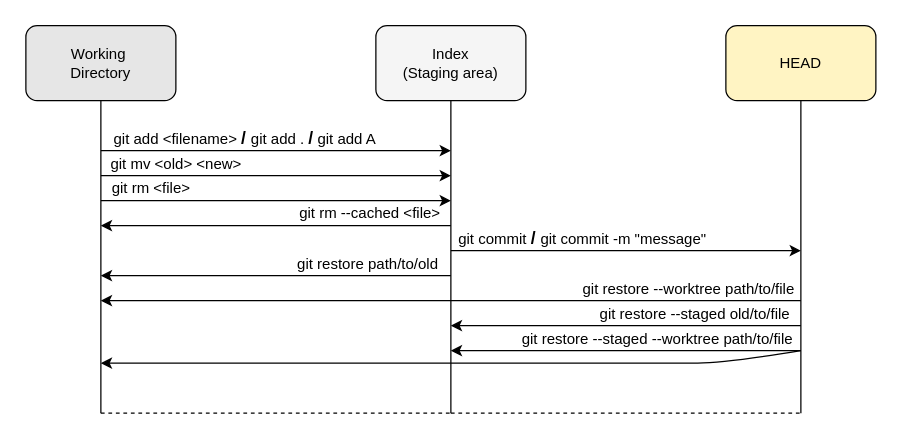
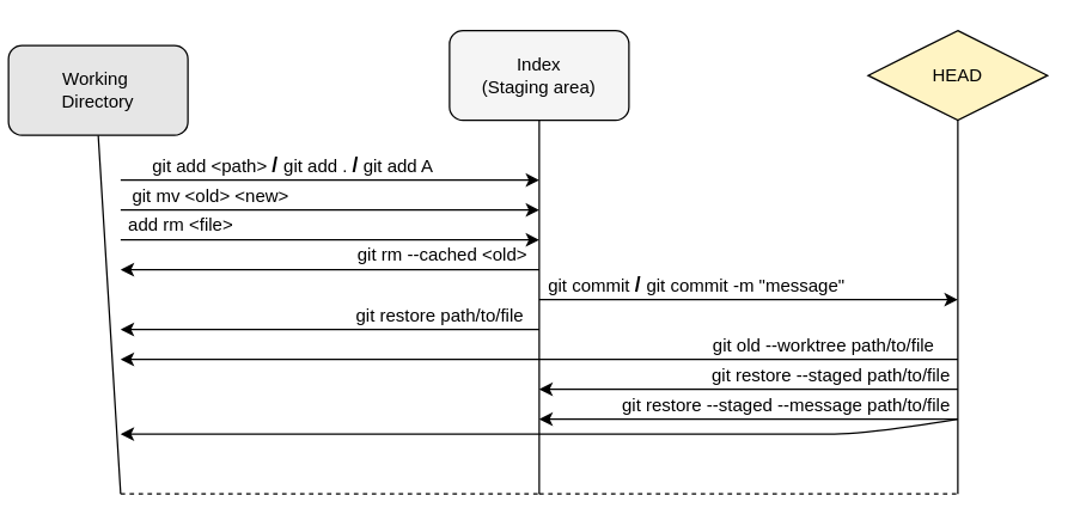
  <mxCell id="0" />
  <mxCell id="1" parent="0" />
  <mxCell id="2" value="Index&lt;br&gt;(Staging area)" style="rounded=1;whiteSpace=wrap;html=1;fillColor=#f5f5f5;" parent="1" vertex="1"><mxGeometry x="300" y="20" width="120" height="60" as="geometry" /></mxCell>
- <mxCell id="3" value="HEAD" style="rounded=1;whiteSpace=wrap;html=1;fillColor=#FFF4C3;" parent="1" vertex="1"><mxGeometry x="580" y="20" width="120" height="60" as="geometry" /></mxCell>
+ <mxCell id="3" value="HEAD" style="rhombus;whiteSpace=wrap;html=1;fillColor=#FFF4C3;" parent="1" vertex="1"><mxGeometry x="580" y="20" width="120" height="60" as="geometry" /></mxCell>
  <mxCell id="4" value="" style="endArrow=none;html=1;rounded=0;entryX=0.5;entryY=1;entryDx=0;entryDy=0;" parent="1" target="26" edge="1"><mxGeometry width="50" height="50" relative="1" as="geometry"><mxPoint x="80" y="330" as="sourcePoint" /><mxPoint x="390" y="240" as="targetPoint" /></mxGeometry></mxCell>
  <mxCell id="5" value="" style="endArrow=none;html=1;rounded=0;entryX=0.5;entryY=1;entryDx=0;entryDy=0;" parent="1" target="2" edge="1"><mxGeometry width="50" height="50" relative="1" as="geometry"><mxPoint x="360" y="330" as="sourcePoint" /><mxPoint x="390" y="240" as="targetPoint" /></mxGeometry></mxCell>
  <mxCell id="6" value="" style="endArrow=none;html=1;rounded=0;entryX=0.5;entryY=1;entryDx=0;entryDy=0;" parent="1" target="3" edge="1"><mxGeometry width="50" height="50" relative="1" as="geometry"><mxPoint x="640" y="330" as="sourcePoint" /><mxPoint x="390" y="240" as="targetPoint" /></mxGeometry></mxCell>
  <mxCell id="7" value="" style="endArrow=classic;html=1;rounded=0;" parent="1" edge="1"><mxGeometry width="50" height="50" relative="1" as="geometry"><mxPoint x="80" y="120" as="sourcePoint" /><mxPoint x="360" y="120" as="targetPoint" /></mxGeometry></mxCell>
  <mxCell id="8" value="" style="endArrow=classic;html=1;rounded=0;" parent="1" edge="1"><mxGeometry width="50" height="50" relative="1" as="geometry"><mxPoint x="360" y="200" as="sourcePoint" /><mxPoint x="640" y="200" as="targetPoint" /></mxGeometry></mxCell>
  <mxCell id="9" value="" style="endArrow=classic;html=1;rounded=0;" parent="1" edge="1"><mxGeometry width="50" height="50" relative="1" as="geometry"><mxPoint x="360" y="220" as="sourcePoint" /><mxPoint x="80" y="220" as="targetPoint" /></mxGeometry></mxCell>
  <mxCell id="10" value="" style="endArrow=classic;html=1;rounded=0;" parent="1" edge="1"><mxGeometry width="50" height="50" relative="1" as="geometry"><mxPoint x="640" y="240" as="sourcePoint" /><mxPoint x="80" y="240" as="targetPoint" /></mxGeometry></mxCell>
  <mxCell id="11" value="" style="endArrow=classic;html=1;rounded=0;" parent="1" edge="1"><mxGeometry width="50" height="50" relative="1" as="geometry"><mxPoint x="640" y="260" as="sourcePoint" /><mxPoint x="360" y="260" as="targetPoint" /></mxGeometry></mxCell>
  <mxCell id="12" value="" style="endArrow=classic;html=1;rounded=0;" parent="1" edge="1"><mxGeometry width="50" height="50" relative="1" as="geometry"><mxPoint x="640" y="280" as="sourcePoint" /><mxPoint x="360" y="280" as="targetPoint" /></mxGeometry></mxCell>
  <mxCell id="13" value="" style="curved=1;endArrow=classic;html=1;rounded=0;" parent="1" edge="1"><mxGeometry width="50" height="50" relative="1" as="geometry"><mxPoint x="640" y="280" as="sourcePoint" /><mxPoint x="80" y="290" as="targetPoint" /><Array as="points"><mxPoint x="580" y="290" /><mxPoint x="535" y="290" /><mxPoint x="485" y="290" /></Array></mxGeometry></mxCell>
  <mxCell id="14" value="" style="endArrow=classic;html=1;rounded=0;" parent="1" edge="1"><mxGeometry width="50" height="50" relative="1" as="geometry"><mxPoint x="360" y="180" as="sourcePoint" /><mxPoint x="80" y="180" as="targetPoint" /></mxGeometry></mxCell>
- <mxCell id="15" value="git rm --cached &amp;lt;file&amp;gt;" style="text;html=1;align=center;verticalAlign=middle;resizable=0;points=[];autosize=1;strokeColor=none;fillColor=none;" parent="1" vertex="1"><mxGeometry x="230" y="160" width="130" height="20" as="geometry" /></mxCell>
+ <mxCell id="15" value="git rm --cached &amp;lt;old&amp;gt;" style="text;html=1;align=center;verticalAlign=middle;resizable=0;points=[];autosize=1;strokeColor=none;fillColor=none;" parent="1" vertex="1"><mxGeometry x="230" y="160" width="130" height="20" as="geometry" /></mxCell>
  <mxCell id="16" value="" style="endArrow=classic;html=1;rounded=0;" parent="1" edge="1"><mxGeometry width="50" height="50" relative="1" as="geometry"><mxPoint x="80" y="160" as="sourcePoint" /><mxPoint x="360" y="160" as="targetPoint" /></mxGeometry></mxCell>
- <mxCell id="17" value="&lt;span&gt;git rm &amp;lt;file&amp;gt;&lt;/span&gt;" style="text;html=1;align=center;verticalAlign=middle;resizable=0;points=[];autosize=1;strokeColor=none;fillColor=none;" parent="1" vertex="1"><mxGeometry x="80" y="140" width="80" height="20" as="geometry" /></mxCell>
+ <mxCell id="17" value="&lt;span&gt;add rm &amp;lt;file&amp;gt;&lt;/span&gt;" style="text;html=1;align=center;verticalAlign=middle;resizable=0;points=[];autosize=1;strokeColor=none;fillColor=none;" parent="1" vertex="1"><mxGeometry x="80" y="140" width="80" height="20" as="geometry" /></mxCell>
  <mxCell id="18" value="" style="endArrow=classic;html=1;rounded=0;" parent="1" edge="1"><mxGeometry width="50" height="50" relative="1" as="geometry"><mxPoint x="80" y="140" as="sourcePoint" /><mxPoint x="360" y="140" as="targetPoint" /></mxGeometry></mxCell>
- <mxCell id="19" value="git add &amp;lt;filename&amp;gt; &lt;b&gt;&lt;font style=&quot;font-size: 14px&quot;&gt;/&amp;nbsp;&lt;/font&gt;&lt;/b&gt;git add . &lt;b&gt;&lt;font style=&quot;font-size: 14px&quot;&gt;/&lt;/font&gt;&lt;/b&gt; git add A" style="text;html=1;align=center;verticalAlign=middle;resizable=0;points=[];autosize=1;strokeColor=none;fillColor=none;" parent="1" vertex="1"><mxGeometry x="80" y="100" width="230" height="20" as="geometry" /></mxCell>
+ <mxCell id="19" value="git add &amp;lt;path&amp;gt; &lt;b&gt;&lt;font style=&quot;font-size: 14px&quot;&gt;/&amp;nbsp;&lt;/font&gt;&lt;/b&gt;git add . &lt;b&gt;&lt;font style=&quot;font-size: 14px&quot;&gt;/&lt;/font&gt;&lt;/b&gt; git add A" style="text;html=1;align=center;verticalAlign=middle;resizable=0;points=[];autosize=1;strokeColor=none;fillColor=none;" parent="1" vertex="1"><mxGeometry x="80" y="100" width="230" height="20" as="geometry" /></mxCell>
  <mxCell id="20" value="&lt;span style=&quot;font-size: 12px&quot;&gt;git mv &amp;lt;old&amp;gt; &amp;lt;new&amp;gt;&lt;/span&gt;" style="text;html=1;align=center;verticalAlign=middle;resizable=0;points=[];autosize=1;strokeColor=none;fillColor=none;fontSize=14;" parent="1" vertex="1"><mxGeometry x="80" y="120" width="120" height="20" as="geometry" /></mxCell>
  <mxCell id="21" value="&lt;span&gt;git commit &lt;b&gt;&lt;font style=&quot;font-size: 14px&quot;&gt;/ &lt;/font&gt;&lt;/b&gt;git commit -m &quot;message&quot;&lt;/span&gt;" style="text;html=1;align=center;verticalAlign=middle;resizable=0;points=[];autosize=1;strokeColor=none;fillColor=none;fontSize=12;" parent="1" vertex="1"><mxGeometry x="360" y="180" width="210" height="20" as="geometry" /></mxCell>
- <mxCell id="22" value="&lt;span style=&quot;font-size: 12px&quot;&gt;git restore path/to/old&amp;nbsp;&lt;/span&gt;" style="text;html=1;align=center;verticalAlign=middle;resizable=0;points=[];autosize=1;strokeColor=none;fillColor=none;fontSize=14;" parent="1" vertex="1"><mxGeometry x="230" y="200" width="130" height="20" as="geometry" /></mxCell>
- <mxCell id="23" value="&lt;span style=&quot;font-size: 12px&quot;&gt;git restore --worktree path/to/file&lt;/span&gt;" style="text;html=1;align=center;verticalAlign=middle;resizable=0;points=[];autosize=1;strokeColor=none;fillColor=none;fontSize=14;" parent="1" vertex="1"><mxGeometry x="460" y="220" width="180" height="20" as="geometry" /></mxCell>
- <mxCell id="24" value="&lt;span style=&quot;font-size: 12px&quot;&gt;git restore --staged old/to/file&lt;/span&gt;" style="text;html=1;align=center;verticalAlign=middle;resizable=0;points=[];autosize=1;strokeColor=none;fillColor=none;fontSize=14;" parent="1" vertex="1"><mxGeometry x="470" y="240" width="170" height="20" as="geometry" /></mxCell>
- <mxCell id="25" value="&lt;span style=&quot;font-size: 12px&quot;&gt;git restore --staged --worktree path/to/file&lt;/span&gt;" style="text;html=1;align=center;verticalAlign=middle;resizable=0;points=[];autosize=1;strokeColor=none;fillColor=none;fontSize=14;" parent="1" vertex="1"><mxGeometry x="410" y="260" width="230" height="20" as="geometry" /></mxCell>
- <mxCell id="26" value="Working&amp;nbsp;&lt;br&gt;Directory" style="rounded=1;whiteSpace=wrap;html=1;fillColor=#E6E6E6;" parent="1" vertex="1"><mxGeometry x="20" y="20" width="120" height="60" as="geometry" /></mxCell>
+ <mxCell id="22" value="&lt;span style=&quot;font-size: 12px&quot;&gt;git restore path/to/file&amp;nbsp;&lt;/span&gt;" style="text;html=1;align=center;verticalAlign=middle;resizable=0;points=[];autosize=1;strokeColor=none;fillColor=none;fontSize=14;" parent="1" vertex="1"><mxGeometry x="230" y="200" width="130" height="20" as="geometry" /></mxCell>
+ <mxCell id="23" value="&lt;span style=&quot;font-size: 12px&quot;&gt;git old --worktree path/to/file&lt;/span&gt;" style="text;html=1;align=center;verticalAlign=middle;resizable=0;points=[];autosize=1;strokeColor=none;fillColor=none;fontSize=14;" parent="1" vertex="1"><mxGeometry x="460" y="220" width="180" height="20" as="geometry" /></mxCell>
+ <mxCell id="24" value="&lt;span style=&quot;font-size: 12px&quot;&gt;git restore --staged path/to/file&lt;/span&gt;" style="text;html=1;align=center;verticalAlign=middle;resizable=0;points=[];autosize=1;strokeColor=none;fillColor=none;fontSize=14;" parent="1" vertex="1"><mxGeometry x="470" y="240" width="170" height="20" as="geometry" /></mxCell>
+ <mxCell id="25" value="&lt;span style=&quot;font-size: 12px&quot;&gt;git restore --staged --message path/to/file&lt;/span&gt;" style="text;html=1;align=center;verticalAlign=middle;resizable=0;points=[];autosize=1;strokeColor=none;fillColor=none;fontSize=14;" parent="1" vertex="1"><mxGeometry x="410" y="260" width="230" height="20" as="geometry" /></mxCell>
+ <mxCell id="26" value="Working&amp;nbsp;&lt;br&gt;Directory" style="rounded=1;whiteSpace=wrap;html=1;fillColor=#E6E6E6;" parent="1" vertex="1"><mxGeometry x="5" y="30" width="120" height="60" as="geometry" /></mxCell>
  <mxCell id="27" value="" style="endArrow=none;dashed=1;html=1;rounded=0;" edge="1" parent="1"><mxGeometry width="50" height="50" relative="1" as="geometry"><mxPoint x="360" y="330" as="sourcePoint" /><mxPoint x="640" y="330" as="targetPoint" /></mxGeometry></mxCell>
  <mxCell id="28" value="" style="endArrow=none;dashed=1;html=1;rounded=0;" edge="1" parent="1"><mxGeometry width="50" height="50" relative="1" as="geometry"><mxPoint x="80" y="330" as="sourcePoint" /><mxPoint x="360" y="330" as="targetPoint" /></mxGeometry></mxCell>
